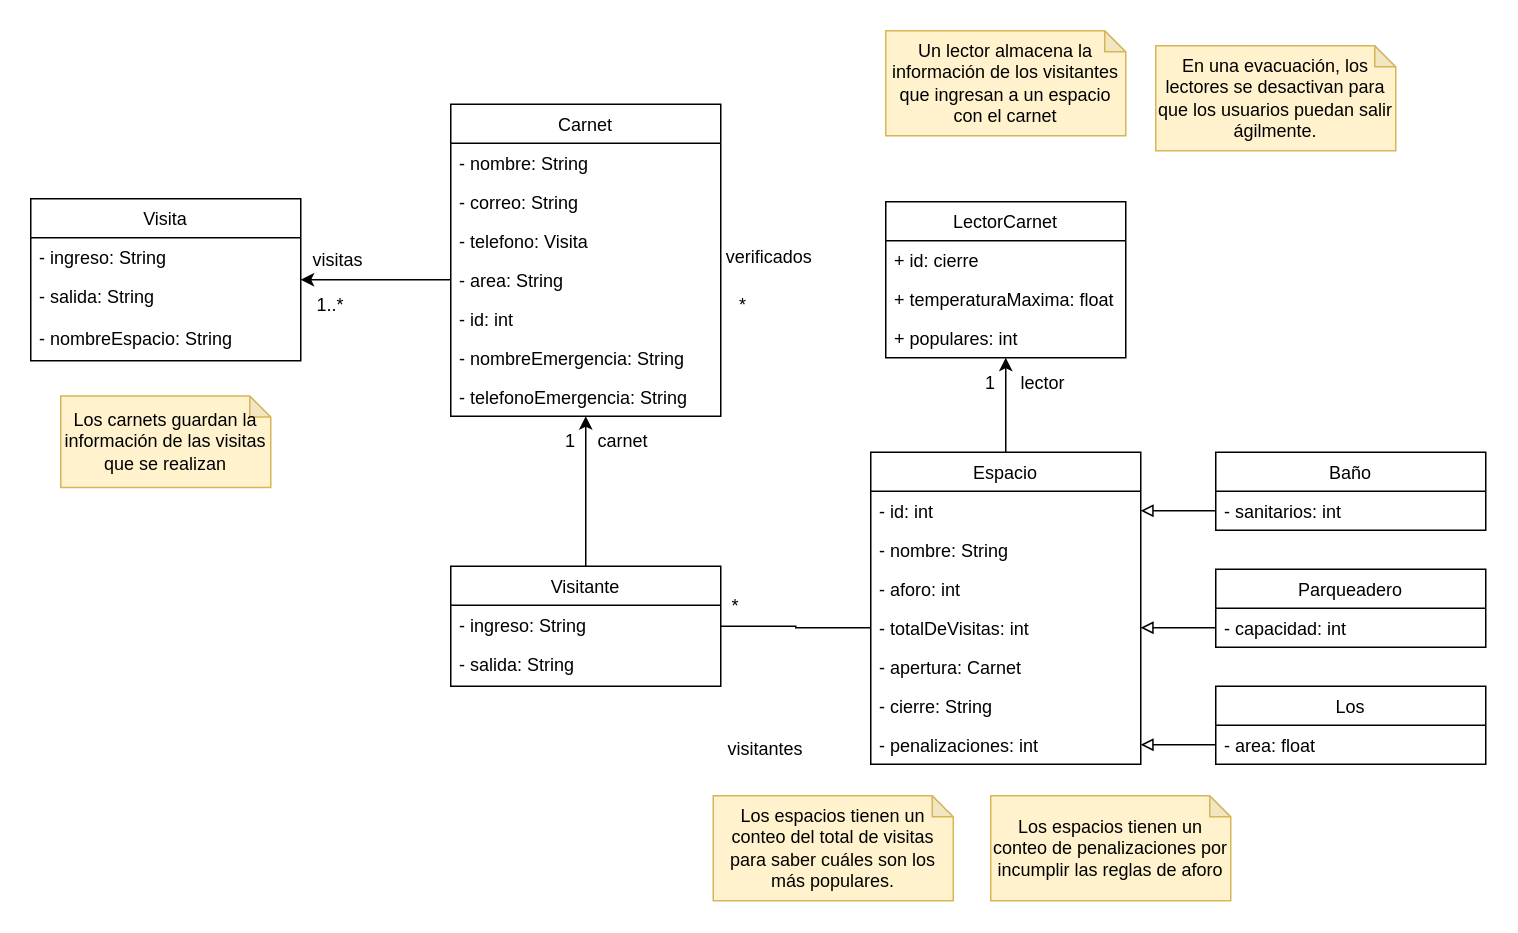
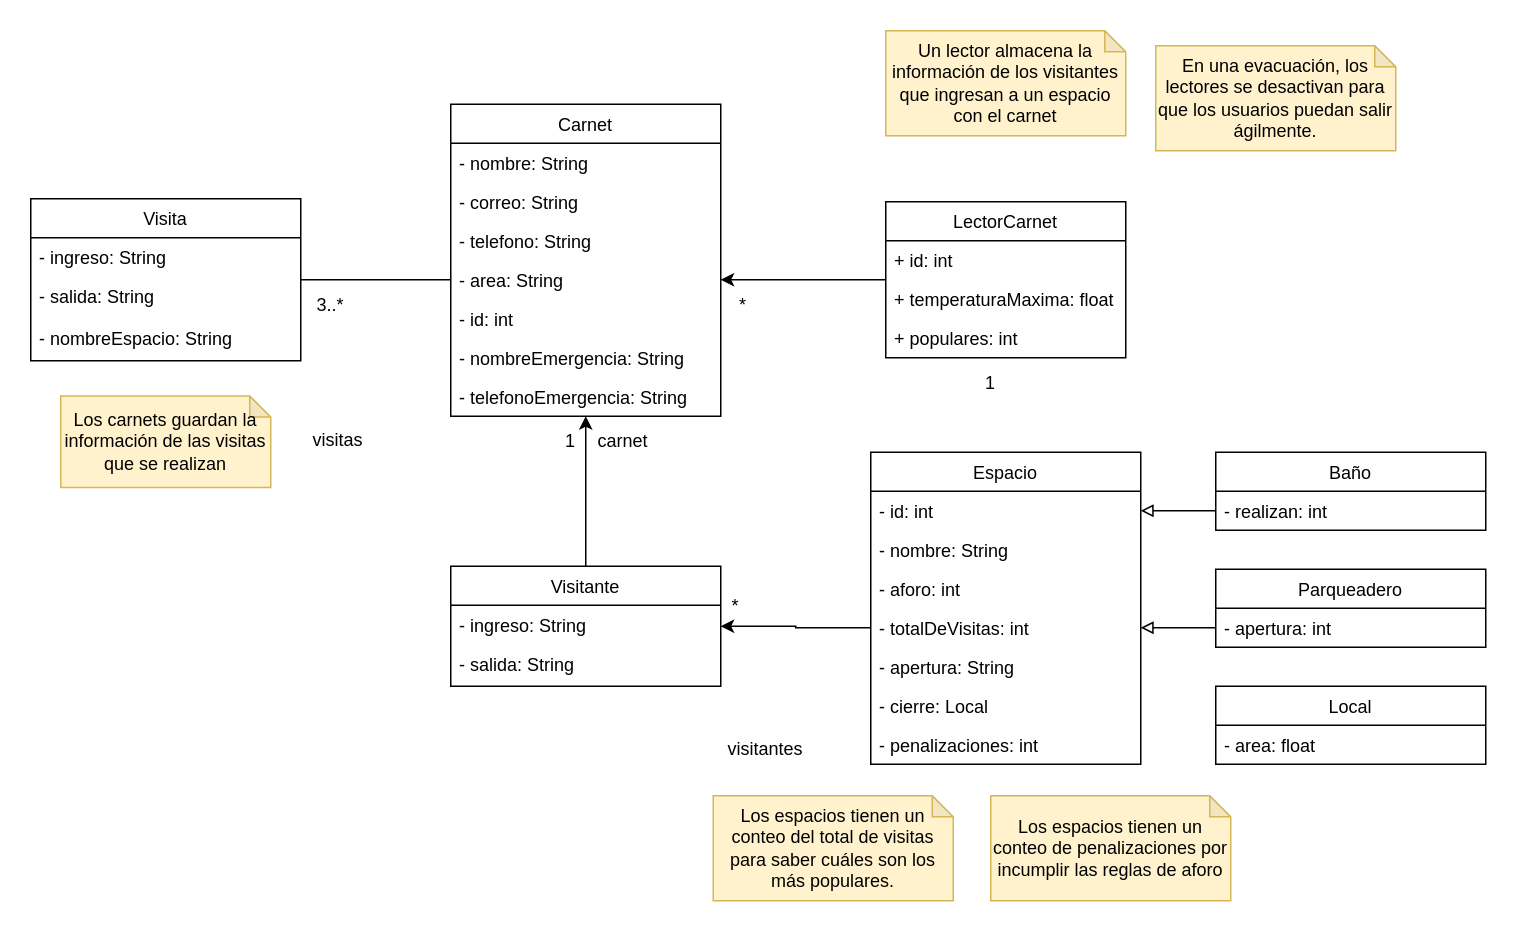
  <mxCell id="0" />
  <mxCell id="1" parent="0" />
- <mxCell id="2" style="edgeStyle=orthogonalEdgeStyle;rounded=0;orthogonalLoop=1;jettySize=auto;html=1;exitX=0.5;exitY=0;exitDx=0;exitDy=0;startArrow=none;startFill=0;endArrow=classic;endFill=1;" edge="1" parent="1" source="3" target="44"><mxGeometry relative="1" as="geometry" /></mxCell>
  <mxCell id="3" value="Espacio" style="swimlane;fontStyle=0;childLayout=stackLayout;horizontal=1;startSize=26;fillColor=none;horizontalStack=0;resizeParent=1;resizeParentMax=0;resizeLast=0;collapsible=1;marginBottom=0;" vertex="1" parent="1"><mxGeometry x="580" y="301" width="180" height="208" as="geometry" /></mxCell>
  <mxCell id="4" value="- id: int" style="text;strokeColor=none;fillColor=none;align=left;verticalAlign=top;spacingLeft=4;spacingRight=4;overflow=hidden;rotatable=0;points=[[0,0.5],[1,0.5]];portConstraint=eastwest;" vertex="1" parent="3"><mxGeometry y="26" width="180" height="26" as="geometry" /></mxCell>
  <mxCell id="5" value="- nombre: String" style="text;strokeColor=none;fillColor=none;align=left;verticalAlign=top;spacingLeft=4;spacingRight=4;overflow=hidden;rotatable=0;points=[[0,0.5],[1,0.5]];portConstraint=eastwest;" vertex="1" parent="3"><mxGeometry y="52" width="180" height="26" as="geometry" /></mxCell>
  <mxCell id="6" value="- aforo: int" style="text;strokeColor=none;fillColor=none;align=left;verticalAlign=top;spacingLeft=4;spacingRight=4;overflow=hidden;rotatable=0;points=[[0,0.5],[1,0.5]];portConstraint=eastwest;" vertex="1" parent="3"><mxGeometry y="78" width="180" height="26" as="geometry" /></mxCell>
  <mxCell id="7" value="- totalDeVisitas: int" style="text;strokeColor=none;fillColor=none;align=left;verticalAlign=top;spacingLeft=4;spacingRight=4;overflow=hidden;rotatable=0;points=[[0,0.5],[1,0.5]];portConstraint=eastwest;" vertex="1" parent="3"><mxGeometry y="104" width="180" height="26" as="geometry" /></mxCell>
- <mxCell id="8" value="- apertura: Carnet" style="text;strokeColor=none;fillColor=none;align=left;verticalAlign=top;spacingLeft=4;spacingRight=4;overflow=hidden;rotatable=0;points=[[0,0.5],[1,0.5]];portConstraint=eastwest;" vertex="1" parent="3"><mxGeometry y="130" width="180" height="26" as="geometry" /></mxCell>
- <mxCell id="9" value="- cierre: String" style="text;strokeColor=none;fillColor=none;align=left;verticalAlign=top;spacingLeft=4;spacingRight=4;overflow=hidden;rotatable=0;points=[[0,0.5],[1,0.5]];portConstraint=eastwest;" vertex="1" parent="3"><mxGeometry y="156" width="180" height="26" as="geometry" /></mxCell>
+ <mxCell id="8" value="- apertura: String" style="text;strokeColor=none;fillColor=none;align=left;verticalAlign=top;spacingLeft=4;spacingRight=4;overflow=hidden;rotatable=0;points=[[0,0.5],[1,0.5]];portConstraint=eastwest;" vertex="1" parent="3"><mxGeometry y="130" width="180" height="26" as="geometry" /></mxCell>
+ <mxCell id="9" value="- cierre: Local" style="text;strokeColor=none;fillColor=none;align=left;verticalAlign=top;spacingLeft=4;spacingRight=4;overflow=hidden;rotatable=0;points=[[0,0.5],[1,0.5]];portConstraint=eastwest;" vertex="1" parent="3"><mxGeometry y="156" width="180" height="26" as="geometry" /></mxCell>
  <mxCell id="10" value="- penalizaciones: int" style="text;strokeColor=none;fillColor=none;align=left;verticalAlign=top;spacingLeft=4;spacingRight=4;overflow=hidden;rotatable=0;points=[[0,0.5],[1,0.5]];portConstraint=eastwest;" vertex="1" parent="3"><mxGeometry y="182" width="180" height="26" as="geometry" /></mxCell>
  <mxCell id="11" style="edgeStyle=orthogonalEdgeStyle;rounded=0;orthogonalLoop=1;jettySize=auto;html=1;exitX=0.5;exitY=0;exitDx=0;exitDy=0;entryX=0.5;entryY=1;entryDx=0;entryDy=0;" edge="1" parent="1" source="12" target="18"><mxGeometry relative="1" as="geometry" /></mxCell>
  <mxCell id="12" value="Visitante" style="swimlane;fontStyle=0;childLayout=stackLayout;horizontal=1;startSize=26;fillColor=none;horizontalStack=0;resizeParent=1;resizeParentMax=0;resizeLast=0;collapsible=1;marginBottom=0;" vertex="1" parent="1"><mxGeometry x="300" y="377" width="180" height="80" as="geometry" /></mxCell>
  <mxCell id="13" value="- ingreso: String" style="text;strokeColor=none;fillColor=none;align=left;verticalAlign=top;spacingLeft=4;spacingRight=4;overflow=hidden;rotatable=0;points=[[0,0.5],[1,0.5]];portConstraint=eastwest;" vertex="1" parent="12"><mxGeometry y="26" width="180" height="26" as="geometry" /></mxCell>
  <mxCell id="14" value="- salida: String" style="text;strokeColor=none;fillColor=none;align=left;verticalAlign=top;spacingLeft=4;spacingRight=4;overflow=hidden;rotatable=0;points=[[0,0.5],[1,0.5]];portConstraint=eastwest;" vertex="1" parent="12"><mxGeometry y="52" width="180" height="28" as="geometry" /></mxCell>
- <mxCell id="15" style="edgeStyle=orthogonalEdgeStyle;rounded=0;orthogonalLoop=1;jettySize=auto;html=1;exitX=0;exitY=0.5;exitDx=0;exitDy=0;entryX=1;entryY=0.5;entryDx=0;entryDy=0;startArrow=none;startFill=0;endArrow=none;endFill=1;" edge="1" parent="1" source="7" target="12"><mxGeometry relative="1" as="geometry" /></mxCell>
+ <mxCell id="15" style="edgeStyle=orthogonalEdgeStyle;rounded=0;orthogonalLoop=1;jettySize=auto;html=1;exitX=0;exitY=0.5;exitDx=0;exitDy=0;entryX=1;entryY=0.5;entryDx=0;entryDy=0;startArrow=none;startFill=0;endArrow=classic;endFill=1;" edge="1" parent="1" source="7" target="12"><mxGeometry relative="1" as="geometry" /></mxCell>
  <mxCell id="16" value="visitantes" style="text;html=1;strokeColor=none;fillColor=none;align=center;verticalAlign=middle;whiteSpace=wrap;rounded=0;" vertex="1" parent="1"><mxGeometry x="480" y="484" width="60" height="30" as="geometry" /></mxCell>
  <mxCell id="17" value="*" style="text;html=1;strokeColor=none;fillColor=none;align=center;verticalAlign=middle;whiteSpace=wrap;rounded=0;" vertex="1" parent="1"><mxGeometry x="460" y="389" width="60" height="30" as="geometry" /></mxCell>
  <mxCell id="18" value="Carnet" style="swimlane;fontStyle=0;childLayout=stackLayout;horizontal=1;startSize=26;fillColor=none;horizontalStack=0;resizeParent=1;resizeParentMax=0;resizeLast=0;collapsible=1;marginBottom=0;" vertex="1" parent="1"><mxGeometry x="300" y="69" width="180" height="208" as="geometry" /></mxCell>
  <mxCell id="19" value="- nombre: String" style="text;strokeColor=none;fillColor=none;align=left;verticalAlign=top;spacingLeft=4;spacingRight=4;overflow=hidden;rotatable=0;points=[[0,0.5],[1,0.5]];portConstraint=eastwest;" vertex="1" parent="18"><mxGeometry y="26" width="180" height="26" as="geometry" /></mxCell>
  <mxCell id="20" value="- correo: String" style="text;strokeColor=none;fillColor=none;align=left;verticalAlign=top;spacingLeft=4;spacingRight=4;overflow=hidden;rotatable=0;points=[[0,0.5],[1,0.5]];portConstraint=eastwest;" vertex="1" parent="18"><mxGeometry y="52" width="180" height="26" as="geometry" /></mxCell>
- <mxCell id="21" value="- telefono: Visita" style="text;strokeColor=none;fillColor=none;align=left;verticalAlign=top;spacingLeft=4;spacingRight=4;overflow=hidden;rotatable=0;points=[[0,0.5],[1,0.5]];portConstraint=eastwest;" vertex="1" parent="18"><mxGeometry y="78" width="180" height="26" as="geometry" /></mxCell>
+ <mxCell id="21" value="- telefono: String" style="text;strokeColor=none;fillColor=none;align=left;verticalAlign=top;spacingLeft=4;spacingRight=4;overflow=hidden;rotatable=0;points=[[0,0.5],[1,0.5]];portConstraint=eastwest;" vertex="1" parent="18"><mxGeometry y="78" width="180" height="26" as="geometry" /></mxCell>
  <mxCell id="22" value="- area: String" style="text;strokeColor=none;fillColor=none;align=left;verticalAlign=top;spacingLeft=4;spacingRight=4;overflow=hidden;rotatable=0;points=[[0,0.5],[1,0.5]];portConstraint=eastwest;" vertex="1" parent="18"><mxGeometry y="104" width="180" height="26" as="geometry" /></mxCell>
  <mxCell id="23" value="- id: int" style="text;strokeColor=none;fillColor=none;align=left;verticalAlign=top;spacingLeft=4;spacingRight=4;overflow=hidden;rotatable=0;points=[[0,0.5],[1,0.5]];portConstraint=eastwest;" vertex="1" parent="18"><mxGeometry y="130" width="180" height="26" as="geometry" /></mxCell>
  <mxCell id="24" value="- nombreEmergencia: String" style="text;strokeColor=none;fillColor=none;align=left;verticalAlign=top;spacingLeft=4;spacingRight=4;overflow=hidden;rotatable=0;points=[[0,0.5],[1,0.5]];portConstraint=eastwest;" vertex="1" parent="18"><mxGeometry y="156" width="180" height="26" as="geometry" /></mxCell>
  <mxCell id="25" value="- telefonoEmergencia: String" style="text;strokeColor=none;fillColor=none;align=left;verticalAlign=top;spacingLeft=4;spacingRight=4;overflow=hidden;rotatable=0;points=[[0,0.5],[1,0.5]];portConstraint=eastwest;" vertex="1" parent="18"><mxGeometry y="182" width="180" height="26" as="geometry" /></mxCell>
  <mxCell id="26" value="carnet" style="text;html=1;strokeColor=none;fillColor=none;align=center;verticalAlign=middle;whiteSpace=wrap;rounded=0;" vertex="1" parent="1"><mxGeometry x="390" y="279" width="50" height="30" as="geometry" /></mxCell>
  <mxCell id="27" value="1" style="text;html=1;strokeColor=none;fillColor=none;align=center;verticalAlign=middle;whiteSpace=wrap;rounded=0;" vertex="1" parent="1"><mxGeometry x="370" y="279" width="20" height="30" as="geometry" /></mxCell>
- <mxCell id="28" value="Los" style="swimlane;fontStyle=0;childLayout=stackLayout;horizontal=1;startSize=26;fillColor=none;horizontalStack=0;resizeParent=1;resizeParentMax=0;resizeLast=0;collapsible=1;marginBottom=0;" vertex="1" parent="1"><mxGeometry x="810" y="457" width="180" height="52" as="geometry" /></mxCell>
+ <mxCell id="28" value="Local" style="swimlane;fontStyle=0;childLayout=stackLayout;horizontal=1;startSize=26;fillColor=none;horizontalStack=0;resizeParent=1;resizeParentMax=0;resizeLast=0;collapsible=1;marginBottom=0;" vertex="1" parent="1"><mxGeometry x="810" y="457" width="180" height="52" as="geometry" /></mxCell>
  <mxCell id="29" value="- area: float" style="text;strokeColor=none;fillColor=none;align=left;verticalAlign=top;spacingLeft=4;spacingRight=4;overflow=hidden;rotatable=0;points=[[0,0.5],[1,0.5]];portConstraint=eastwest;" vertex="1" parent="28"><mxGeometry y="26" width="180" height="26" as="geometry" /></mxCell>
  <mxCell id="30" value="Parqueadero" style="swimlane;fontStyle=0;childLayout=stackLayout;horizontal=1;startSize=26;fillColor=none;horizontalStack=0;resizeParent=1;resizeParentMax=0;resizeLast=0;collapsible=1;marginBottom=0;" vertex="1" parent="1"><mxGeometry x="810" y="379" width="180" height="52" as="geometry" /></mxCell>
- <mxCell id="31" value="- capacidad: int" style="text;strokeColor=none;fillColor=none;align=left;verticalAlign=top;spacingLeft=4;spacingRight=4;overflow=hidden;rotatable=0;points=[[0,0.5],[1,0.5]];portConstraint=eastwest;" vertex="1" parent="30"><mxGeometry y="26" width="180" height="26" as="geometry" /></mxCell>
+ <mxCell id="31" value="- apertura: int" style="text;strokeColor=none;fillColor=none;align=left;verticalAlign=top;spacingLeft=4;spacingRight=4;overflow=hidden;rotatable=0;points=[[0,0.5],[1,0.5]];portConstraint=eastwest;" vertex="1" parent="30"><mxGeometry y="26" width="180" height="26" as="geometry" /></mxCell>
  <mxCell id="32" value="Baño" style="swimlane;fontStyle=0;childLayout=stackLayout;horizontal=1;startSize=26;fillColor=none;horizontalStack=0;resizeParent=1;resizeParentMax=0;resizeLast=0;collapsible=1;marginBottom=0;" vertex="1" parent="1"><mxGeometry x="810" y="301" width="180" height="52" as="geometry" /></mxCell>
- <mxCell id="33" value="- sanitarios: int" style="text;strokeColor=none;fillColor=none;align=left;verticalAlign=top;spacingLeft=4;spacingRight=4;overflow=hidden;rotatable=0;points=[[0,0.5],[1,0.5]];portConstraint=eastwest;" vertex="1" parent="32"><mxGeometry y="26" width="180" height="26" as="geometry" /></mxCell>
- <mxCell id="34" style="edgeStyle=orthogonalEdgeStyle;rounded=0;orthogonalLoop=1;jettySize=auto;html=1;exitX=0;exitY=0.5;exitDx=0;exitDy=0;entryX=1;entryY=0.5;entryDx=0;entryDy=0;endArrow=block;endFill=0;" edge="1" parent="1" source="29" target="10"><mxGeometry relative="1" as="geometry" /></mxCell>
+ <mxCell id="33" value="- realizan: int" style="text;strokeColor=none;fillColor=none;align=left;verticalAlign=top;spacingLeft=4;spacingRight=4;overflow=hidden;rotatable=0;points=[[0,0.5],[1,0.5]];portConstraint=eastwest;" vertex="1" parent="32"><mxGeometry y="26" width="180" height="26" as="geometry" /></mxCell>
  <mxCell id="35" style="edgeStyle=orthogonalEdgeStyle;rounded=0;orthogonalLoop=1;jettySize=auto;html=1;exitX=0;exitY=0.5;exitDx=0;exitDy=0;endArrow=block;endFill=0;" edge="1" parent="1" source="31" target="7"><mxGeometry relative="1" as="geometry" /></mxCell>
  <mxCell id="36" style="edgeStyle=orthogonalEdgeStyle;rounded=0;orthogonalLoop=1;jettySize=auto;html=1;exitX=0;exitY=0.5;exitDx=0;exitDy=0;endArrow=block;endFill=0;" edge="1" parent="1" source="33" target="4"><mxGeometry relative="1" as="geometry" /></mxCell>
  <mxCell id="37" value="Visita" style="swimlane;fontStyle=0;childLayout=stackLayout;horizontal=1;startSize=26;fillColor=none;horizontalStack=0;resizeParent=1;resizeParentMax=0;resizeLast=0;collapsible=1;marginBottom=0;" vertex="1" parent="1"><mxGeometry x="20" y="132" width="180" height="108" as="geometry" /></mxCell>
  <mxCell id="38" value="- ingreso: String" style="text;strokeColor=none;fillColor=none;align=left;verticalAlign=top;spacingLeft=4;spacingRight=4;overflow=hidden;rotatable=0;points=[[0,0.5],[1,0.5]];portConstraint=eastwest;" vertex="1" parent="37"><mxGeometry y="26" width="180" height="26" as="geometry" /></mxCell>
  <mxCell id="39" value="- salida: String" style="text;strokeColor=none;fillColor=none;align=left;verticalAlign=top;spacingLeft=4;spacingRight=4;overflow=hidden;rotatable=0;points=[[0,0.5],[1,0.5]];portConstraint=eastwest;" vertex="1" parent="37"><mxGeometry y="52" width="180" height="28" as="geometry" /></mxCell>
  <mxCell id="40" value="- nombreEspacio: String" style="text;strokeColor=none;fillColor=none;align=left;verticalAlign=top;spacingLeft=4;spacingRight=4;overflow=hidden;rotatable=0;points=[[0,0.5],[1,0.5]];portConstraint=eastwest;" vertex="1" parent="37"><mxGeometry y="80" width="180" height="28" as="geometry" /></mxCell>
- <mxCell id="41" style="edgeStyle=orthogonalEdgeStyle;rounded=0;orthogonalLoop=1;jettySize=auto;html=1;exitX=0;exitY=0.5;exitDx=0;exitDy=0;endArrow=classic;endFill=1;" edge="1" parent="1" source="22" target="37"><mxGeometry relative="1" as="geometry" /></mxCell>
- <mxCell id="42" value="visitas" style="text;html=1;strokeColor=none;fillColor=none;align=center;verticalAlign=middle;whiteSpace=wrap;rounded=0;" vertex="1" parent="1"><mxGeometry x="200" y="158" width="50" height="30" as="geometry" /></mxCell>
- <mxCell id="43" value="1..*" style="text;html=1;strokeColor=none;fillColor=none;align=center;verticalAlign=middle;whiteSpace=wrap;rounded=0;" vertex="1" parent="1"><mxGeometry x="190" y="188" width="60" height="30" as="geometry" /></mxCell>
+ <mxCell id="41" style="edgeStyle=orthogonalEdgeStyle;rounded=0;orthogonalLoop=1;jettySize=auto;html=1;exitX=0;exitY=0.5;exitDx=0;exitDy=0;endArrow=none;endFill=1;" edge="1" parent="1" source="22" target="37"><mxGeometry relative="1" as="geometry" /></mxCell>
+ <mxCell id="42" value="visitas" style="text;html=1;strokeColor=none;fillColor=none;align=center;verticalAlign=middle;whiteSpace=wrap;rounded=0;" vertex="1" parent="1"><mxGeometry x="200" y="278" width="50" height="30" as="geometry" /></mxCell>
+ <mxCell id="43" value="3..*" style="text;html=1;strokeColor=none;fillColor=none;align=center;verticalAlign=middle;whiteSpace=wrap;rounded=0;" vertex="1" parent="1"><mxGeometry x="190" y="188" width="60" height="30" as="geometry" /></mxCell>
  <mxCell id="44" value="LectorCarnet" style="swimlane;fontStyle=0;childLayout=stackLayout;horizontal=1;startSize=26;fillColor=none;horizontalStack=0;resizeParent=1;resizeParentMax=0;resizeLast=0;collapsible=1;marginBottom=0;" vertex="1" parent="1"><mxGeometry x="590" y="134" width="160" height="104" as="geometry" /></mxCell>
- <mxCell id="45" value="+ id: cierre" style="text;strokeColor=none;fillColor=none;align=left;verticalAlign=top;spacingLeft=4;spacingRight=4;overflow=hidden;rotatable=0;points=[[0,0.5],[1,0.5]];portConstraint=eastwest;" vertex="1" parent="44"><mxGeometry y="26" width="160" height="26" as="geometry" /></mxCell>
+ <mxCell id="45" value="+ id: int" style="text;strokeColor=none;fillColor=none;align=left;verticalAlign=top;spacingLeft=4;spacingRight=4;overflow=hidden;rotatable=0;points=[[0,0.5],[1,0.5]];portConstraint=eastwest;" vertex="1" parent="44"><mxGeometry y="26" width="160" height="26" as="geometry" /></mxCell>
  <mxCell id="46" value="+ temperaturaMaxima: float" style="text;strokeColor=none;fillColor=none;align=left;verticalAlign=top;spacingLeft=4;spacingRight=4;overflow=hidden;rotatable=0;points=[[0,0.5],[1,0.5]];portConstraint=eastwest;" vertex="1" parent="44"><mxGeometry y="52" width="160" height="26" as="geometry" /></mxCell>
  <mxCell id="47" value="+ populares: int" style="text;strokeColor=none;fillColor=none;align=left;verticalAlign=top;spacingLeft=4;spacingRight=4;overflow=hidden;rotatable=0;points=[[0,0.5],[1,0.5]];portConstraint=eastwest;" vertex="1" parent="44"><mxGeometry y="78" width="160" height="26" as="geometry" /></mxCell>
+ <mxCell id="48" style="edgeStyle=orthogonalEdgeStyle;rounded=0;orthogonalLoop=1;jettySize=auto;html=1;exitX=1;exitY=0.5;exitDx=0;exitDy=0;startArrow=classic;startFill=1;endArrow=none;endFill=0;" edge="1" parent="1" source="22" target="44"><mxGeometry relative="1" as="geometry" /></mxCell>
  <mxCell id="49" value="1" style="text;html=1;strokeColor=none;fillColor=none;align=center;verticalAlign=middle;whiteSpace=wrap;rounded=0;" vertex="1" parent="1"><mxGeometry x="650" y="240" width="20" height="30" as="geometry" /></mxCell>
- <mxCell id="50" value="lector" style="text;html=1;strokeColor=none;fillColor=none;align=center;verticalAlign=middle;whiteSpace=wrap;rounded=0;" vertex="1" parent="1"><mxGeometry x="670" y="240" width="50" height="30" as="geometry" /></mxCell>
- <mxCell id="51" value="verificados" style="text;html=1;strokeColor=none;fillColor=none;align=center;verticalAlign=middle;whiteSpace=wrap;rounded=0;" vertex="1" parent="1"><mxGeometry x="480" y="156" width="65" height="30" as="geometry" /></mxCell>
  <mxCell id="52" value="*" style="text;html=1;strokeColor=none;fillColor=none;align=center;verticalAlign=middle;whiteSpace=wrap;rounded=0;" vertex="1" parent="1"><mxGeometry x="480" y="188" width="30" height="30" as="geometry" /></mxCell>
  <mxCell id="53" value="Los espacios tienen un conteo de penalizaciones por incumplir las reglas de aforo" style="shape=note;whiteSpace=wrap;html=1;backgroundOutline=1;darkOpacity=0.05;size=14;fillColor=#fff2cc;strokeColor=#d6b656;" vertex="1" parent="1"><mxGeometry x="660" y="530" width="160" height="70" as="geometry" /></mxCell>
  <mxCell id="54" value="Un lector almacena la información de los visitantes que ingresan a un espacio con el carnet" style="shape=note;whiteSpace=wrap;html=1;backgroundOutline=1;darkOpacity=0.05;size=14;fillColor=#fff2cc;strokeColor=#d6b656;" vertex="1" parent="1"><mxGeometry x="590" y="20" width="160" height="70" as="geometry" /></mxCell>
  <mxCell id="55" value="Los carnets guardan la información de las visitas que se realizan" style="shape=note;whiteSpace=wrap;html=1;backgroundOutline=1;darkOpacity=0.05;size=14;fillColor=#fff2cc;strokeColor=#d6b656;" vertex="1" parent="1"><mxGeometry x="40" y="263.5" width="140" height="61" as="geometry" /></mxCell>
  <mxCell id="56" value="En una evacuación, los lectores se desactivan para que los usuarios puedan salir ágilmente." style="shape=note;whiteSpace=wrap;html=1;backgroundOutline=1;darkOpacity=0.05;size=14;fillColor=#fff2cc;strokeColor=#d6b656;" vertex="1" parent="1"><mxGeometry x="770" y="30" width="160" height="70" as="geometry" /></mxCell>
  <mxCell id="57" value="Los espacios tienen un conteo del total de visitas para saber cuáles son los más populares." style="shape=note;whiteSpace=wrap;html=1;backgroundOutline=1;darkOpacity=0.05;size=14;fillColor=#fff2cc;strokeColor=#d6b656;" vertex="1" parent="1"><mxGeometry x="475" y="530" width="160" height="70" as="geometry" /></mxCell>
